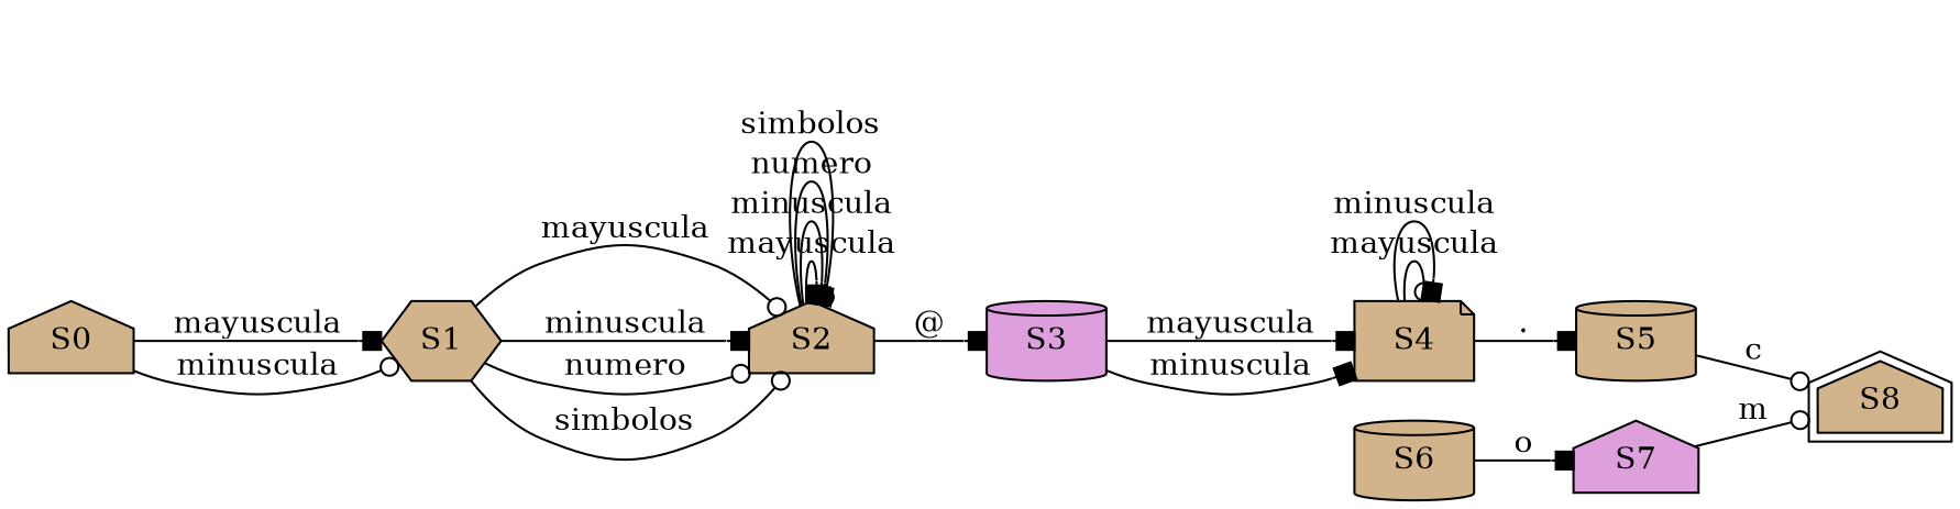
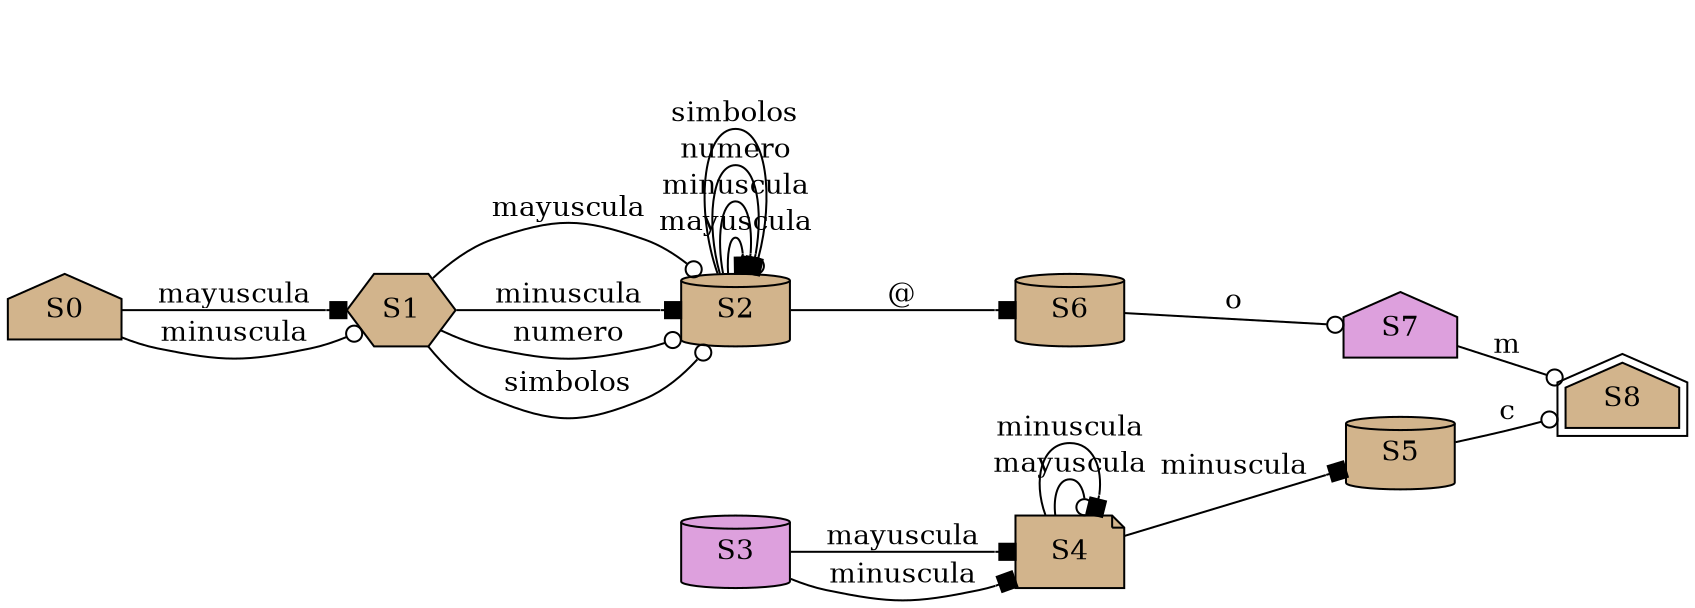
  digraph {
    fontname=Consolas
    labelloc=t
    rankdir=LR
    node [fillcolor=tan shape=cylinder style=filled]
    edge [arrowhead=box]
    S0 [shape=house]
    S1 [shape=hexagon]
-   S2 [shape=house]
+   S2
    S3 [fillcolor=plum]
    S4 [shape=note]
    S5
    S8 [peripheries=2 shape=house]
    S7 [fillcolor=plum shape=house]
    S6
    S0 -> S1 [label=mayuscula]
    S0 -> S1 [arrowhead=odot label=minuscula]
    S1 -> S2 [arrowhead=odot label=mayuscula]
    S1 -> S2 [label=minuscula]
    S1 -> S2 [arrowhead=odot label=numero]
    S1 -> S2 [arrowhead=odot label=simbolos]
    S2 -> S2 [label=mayuscula]
    S2 -> S2 [label=minuscula]
    S2 -> S2 [label=numero]
    S2 -> S2 [arrowhead=odot label=simbolos]
-   S2 -> S3 [label="@"]
+   S2 -> S6 [label="@"]
    S3 -> S4 [label=mayuscula]
    S3 -> S4 [label=minuscula]
    S4 -> S4 [arrowhead=odot label=mayuscula]
    S4 -> S4 [label=minuscula]
-   S4 -> S5 [label="."]
+   S4 -> S5 [label=minuscula]
    S5 -> S8 [arrowhead=odot label=c]
    S7 -> S8 [arrowhead=odot label=m]
-   S6 -> S7 [label=o]
+   S6 -> S7 [arrowhead=odot label=o]
  }
